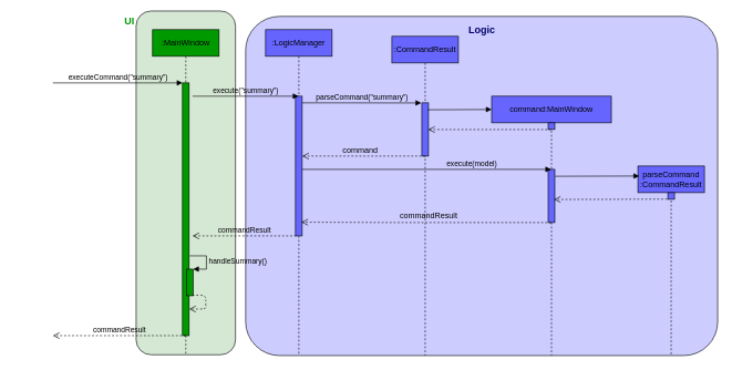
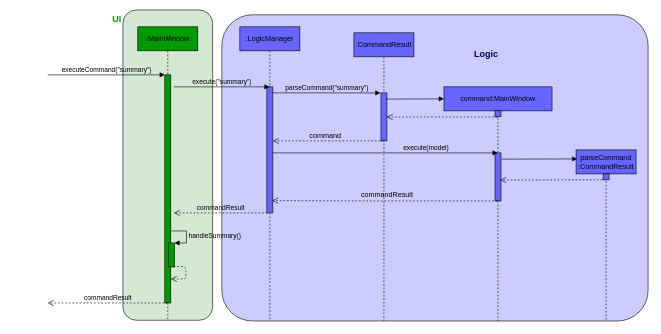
  <mxCell id="0" />
  <mxCell id="1" parent="0" />
  <mxCell id="2" value="" style="rounded=1;whiteSpace=wrap;html=1;shadow=0;fillColor=#CCCCFF;arcSize=10;" parent="1" vertex="1"><mxGeometry x="369" y="24" width="710" height="510" as="geometry" /></mxCell>
  <mxCell id="3" value="" style="rounded=1;whiteSpace=wrap;html=1;shadow=0;rotation=-90;fillColor=#D5E8D4;" parent="1" vertex="1"><mxGeometry x="20.57" y="199.59" width="516.87" height="149.48" as="geometry" /></mxCell>
  <mxCell id="4" value=":MainWindow" style="shape=umlLifeline;perimeter=lifelinePerimeter;whiteSpace=wrap;html=1;container=1;collapsible=0;recursiveResize=0;outlineConnect=0;shadow=0;fillColor=#009900;" parent="1" vertex="1"><mxGeometry x="229" y="44" width="100" height="490" as="geometry" /></mxCell>
  <mxCell id="5" value="" style="html=1;points=[];perimeter=orthogonalPerimeter;shadow=0;fillColor=#009900;" parent="1" vertex="1"><mxGeometry x="274" y="124" width="10" height="380" as="geometry" /></mxCell>
  <mxCell id="6" value="executeCommand(&quot;summary&quot;)" style="html=1;verticalAlign=bottom;endArrow=block;fillColor=#4D9900;labelBackgroundColor=none;" parent="1" edge="1"><mxGeometry width="80" relative="1" as="geometry"><mxPoint x="79" y="124" as="sourcePoint" /><mxPoint x="274" y="124" as="targetPoint" /></mxGeometry></mxCell>
  <mxCell id="7" value="" style="html=1;points=[];perimeter=orthogonalPerimeter;shadow=0;fillColor=#009900;" parent="1" vertex="1"><mxGeometry x="280" y="404" width="10" height="40" as="geometry" /></mxCell>
  <mxCell id="8" value="handleSummary()" style="edgeStyle=orthogonalEdgeStyle;html=1;align=left;spacingLeft=2;endArrow=block;rounded=0;entryX=1;entryY=0;fillColor=#4D9900;labelBackgroundColor=none;" parent="1" target="7" edge="1"><mxGeometry relative="1" as="geometry"><mxPoint x="285" y="384" as="sourcePoint" /><Array as="points"><mxPoint x="310" y="384" /><mxPoint x="310" y="404" /></Array></mxGeometry></mxCell>
  <mxCell id="9" value="&lt;font style=&quot;font-size: 15px&quot; color=&quot;#009900&quot;&gt;&lt;b&gt;UI&lt;/b&gt;&lt;/font&gt;" style="text;html=1;align=center;verticalAlign=middle;resizable=0;points=[];autosize=1;" parent="1" vertex="1"><mxGeometry x="179" y="20" width="30" height="20" as="geometry" /></mxCell>
  <mxCell id="10" value="" style="html=1;verticalAlign=bottom;endArrow=open;dashed=1;endSize=8;fillColor=#4D9900;exitX=0.883;exitY=0.983;exitDx=0;exitDy=0;exitPerimeter=0;" parent="1" source="7" edge="1"><mxGeometry x="-0.3" y="-20" relative="1" as="geometry"><mxPoint x="364" y="464" as="sourcePoint" /><mxPoint x="284" y="464" as="targetPoint" /><Array as="points"><mxPoint x="309" y="443" /><mxPoint x="309" y="454" /><mxPoint x="309" y="464" /><mxPoint x="309" y="464" /></Array><mxPoint x="40" as="offset" /></mxGeometry></mxCell>
  <mxCell id="11" value=":LogicManager" style="shape=umlLifeline;perimeter=lifelinePerimeter;whiteSpace=wrap;html=1;container=1;collapsible=0;recursiveResize=0;outlineConnect=0;shadow=0;fillColor=#6666FF;" parent="1" vertex="1"><mxGeometry x="399" y="44" width="100" height="490" as="geometry" /></mxCell>
  <mxCell id="12" value="" style="html=1;points=[];perimeter=orthogonalPerimeter;shadow=0;fillColor=#6666FF;" parent="11" vertex="1"><mxGeometry x="45" y="100" width="10" height="210" as="geometry" /></mxCell>
  <mxCell id="13" value="execute(&quot;summary&quot;)" style="html=1;verticalAlign=bottom;endArrow=block;fillColor=#4D9900;labelBackgroundColor=none;" parent="1" target="11" edge="1"><mxGeometry width="80" relative="1" as="geometry"><mxPoint x="289" y="144" as="sourcePoint" /><mxPoint x="369" y="144" as="targetPoint" /></mxGeometry></mxCell>
  <mxCell id="14" value=":CommandResult" style="shape=umlLifeline;perimeter=lifelinePerimeter;whiteSpace=wrap;html=1;container=1;collapsible=0;recursiveResize=0;outlineConnect=0;shadow=0;fillColor=#6666FF;" parent="1" vertex="1"><mxGeometry x="589" y="54" width="100" height="480" as="geometry" /></mxCell>
  <mxCell id="15" value="" style="html=1;points=[];perimeter=orthogonalPerimeter;shadow=0;fillColor=#6666FF;" parent="14" vertex="1"><mxGeometry x="45" y="100" width="10" height="80" as="geometry" /></mxCell>
  <mxCell id="16" value="" style="html=1;verticalAlign=bottom;endArrow=block;fillColor=#4D9900;exitX=0.886;exitY=0.13;exitDx=0;exitDy=0;exitPerimeter=0;" parent="14" source="15" edge="1"><mxGeometry width="80" relative="1" as="geometry"><mxPoint x="60" y="110" as="sourcePoint" /><mxPoint x="150" y="110" as="targetPoint" /></mxGeometry></mxCell>
  <mxCell id="17" value="command:MainWindow" style="shape=umlLifeline;perimeter=lifelinePerimeter;whiteSpace=wrap;html=1;container=1;collapsible=0;recursiveResize=0;outlineConnect=0;shadow=0;fillColor=#6666FF;" parent="1" vertex="1"><mxGeometry x="739" y="144" width="180" height="390" as="geometry" /></mxCell>
  <mxCell id="18" value="" style="html=1;points=[];perimeter=orthogonalPerimeter;shadow=0;fillColor=#6666FF;" parent="17" vertex="1"><mxGeometry x="85" y="40" width="10" height="10" as="geometry" /></mxCell>
  <mxCell id="19" value="" style="html=1;points=[];perimeter=orthogonalPerimeter;shadow=0;fillColor=#6666FF;" parent="17" vertex="1"><mxGeometry x="85" y="110" width="10" height="80" as="geometry" /></mxCell>
  <mxCell id="20" value="" style="html=1;verticalAlign=bottom;endArrow=open;dashed=1;endSize=8;fillColor=#4D9900;entryX=0.948;entryY=0.502;entryDx=0;entryDy=0;entryPerimeter=0;" parent="1" source="17" target="15" edge="1"><mxGeometry relative="1" as="geometry"><mxPoint x="799" y="194" as="sourcePoint" /><mxPoint x="649" y="194" as="targetPoint" /></mxGeometry></mxCell>
  <mxCell id="21" value="" style="html=1;verticalAlign=bottom;endArrow=open;dashed=1;endSize=8;fillColor=#4D9900;" parent="1" target="12" edge="1"><mxGeometry relative="1" as="geometry"><mxPoint x="639" y="234" as="sourcePoint" /><mxPoint x="559" y="234" as="targetPoint" /></mxGeometry></mxCell>
  <mxCell id="22" value="command" style="text;html=1;align=center;verticalAlign=middle;resizable=0;points=[];labelBackgroundColor=none;" parent="21" vertex="1" connectable="0"><mxGeometry x="0.069" y="-1" relative="1" as="geometry"><mxPoint y="-9" as="offset" /></mxGeometry></mxCell>
  <mxCell id="23" value="execute(model)" style="html=1;verticalAlign=bottom;endArrow=block;fillColor=#4D9900;labelBackgroundColor=none;" parent="1" source="12" target="17" edge="1"><mxGeometry x="0.362" width="80" relative="1" as="geometry"><mxPoint x="459" y="264" as="sourcePoint" /><mxPoint x="539" y="264" as="targetPoint" /><Array as="points"><mxPoint x="629" y="254" /></Array><mxPoint as="offset" /></mxGeometry></mxCell>
  <mxCell id="24" value="" style="html=1;verticalAlign=bottom;endArrow=open;dashed=1;endSize=8;fillColor=#4D9900;entryX=0.867;entryY=0.902;entryDx=0;entryDy=0;entryPerimeter=0;" parent="1" source="17" target="12" edge="1"><mxGeometry x="0.208" y="-160" relative="1" as="geometry"><mxPoint x="639" y="334" as="sourcePoint" /><mxPoint x="459" y="333" as="targetPoint" /><Array as="points"><mxPoint x="599" y="334" /></Array><mxPoint x="160" y="160" as="offset" /></mxGeometry></mxCell>
  <mxCell id="25" value="commandResult" style="text;html=1;align=center;verticalAlign=middle;resizable=0;points=[];labelBackgroundColor=none;" parent="24" vertex="1" connectable="0"><mxGeometry x="0.224" y="-158" relative="1" as="geometry"><mxPoint x="44.87" y="148" as="offset" /></mxGeometry></mxCell>
  <mxCell id="26" value="parseCommand&lt;br&gt;:CommandResult" style="shape=umlLifeline;perimeter=lifelinePerimeter;whiteSpace=wrap;html=1;container=1;collapsible=0;recursiveResize=0;outlineConnect=0;shadow=0;fillColor=#6666FF;" parent="1" vertex="1"><mxGeometry x="959" y="249" width="100" height="285" as="geometry" /></mxCell>
  <mxCell id="27" value="" style="html=1;points=[];perimeter=orthogonalPerimeter;shadow=0;fillColor=#6666FF;" parent="26" vertex="1"><mxGeometry x="45" y="40" width="10" height="10" as="geometry" /></mxCell>
  <mxCell id="28" value="" style="html=1;verticalAlign=bottom;endArrow=block;fillColor=#4D9900;exitX=0.857;exitY=0.13;exitDx=0;exitDy=0;exitPerimeter=0;" parent="1" edge="1"><mxGeometry width="80" relative="1" as="geometry"><mxPoint x="834.57" y="264.4" as="sourcePoint" /><mxPoint x="961" y="264" as="targetPoint" /></mxGeometry></mxCell>
  <mxCell id="29" value="" style="html=1;verticalAlign=bottom;endArrow=open;dashed=1;endSize=8;fillColor=#4D9900;entryX=0.857;entryY=0.566;entryDx=0;entryDy=0;entryPerimeter=0;" parent="1" target="19" edge="1"><mxGeometry relative="1" as="geometry"><mxPoint x="1003" y="298.71" as="sourcePoint" /><mxPoint x="839" y="299" as="targetPoint" /></mxGeometry></mxCell>
  <mxCell id="30" value="commandResult" style="html=1;verticalAlign=bottom;endArrow=open;dashed=1;endSize=8;fillColor=#4D9900;labelBackgroundColor=none;" parent="1" edge="1"><mxGeometry relative="1" as="geometry"><mxPoint x="445" y="354" as="sourcePoint" /><mxPoint x="289" y="354" as="targetPoint" /></mxGeometry></mxCell>
  <mxCell id="31" value="commandResult" style="html=1;verticalAlign=bottom;endArrow=open;dashed=1;endSize=8;fillColor=#4D9900;labelBackgroundColor=none;" parent="1" edge="1"><mxGeometry relative="1" as="geometry"><mxPoint x="279" y="504" as="sourcePoint" /><mxPoint x="79" y="504" as="targetPoint" /></mxGeometry></mxCell>
  <mxCell id="32" value="parseCommand(&quot;summary&quot;)" style="html=1;verticalAlign=bottom;endArrow=block;fillColor=#4D9900;entryX=-0.086;entryY=0.002;entryDx=0;entryDy=0;entryPerimeter=0;labelBackgroundColor=none;" parent="1" source="12" target="15" edge="1"><mxGeometry width="80" relative="1" as="geometry"><mxPoint x="454" y="154" as="sourcePoint" /><mxPoint x="639" y="154" as="targetPoint" /><Array as="points"><mxPoint x="529" y="154" /></Array></mxGeometry></mxCell>
- <mxCell id="33" value="&lt;font style=&quot;font-size: 15px&quot; color=&quot;#000066&quot;&gt;&lt;b&gt;Logic&lt;/b&gt;&lt;/font&gt;" style="text;html=1;align=center;verticalAlign=middle;resizable=0;points=[];autosize=1;" vertex="1" parent="1"><mxGeometry x="694" y="34" width="60" height="20" as="geometry" /></mxCell>
+ <mxCell id="33" value="&lt;font style=&quot;font-size: 15px&quot; color=&quot;#000066&quot;&gt;&lt;b&gt;Logic&lt;/b&gt;&lt;/font&gt;" style="text;html=1;align=center;verticalAlign=middle;resizable=0;points=[];autosize=1;" vertex="1" parent="1"><mxGeometry x="779" y="79" width="60" height="20" as="geometry" /></mxCell>
